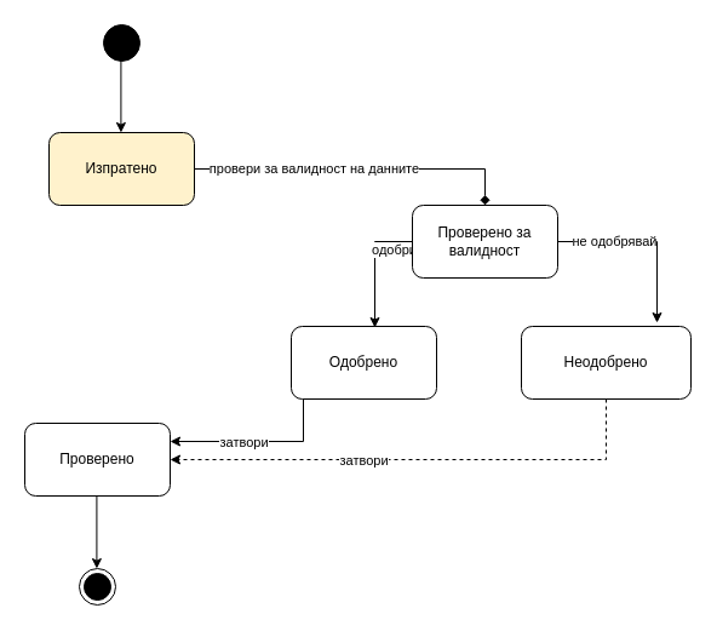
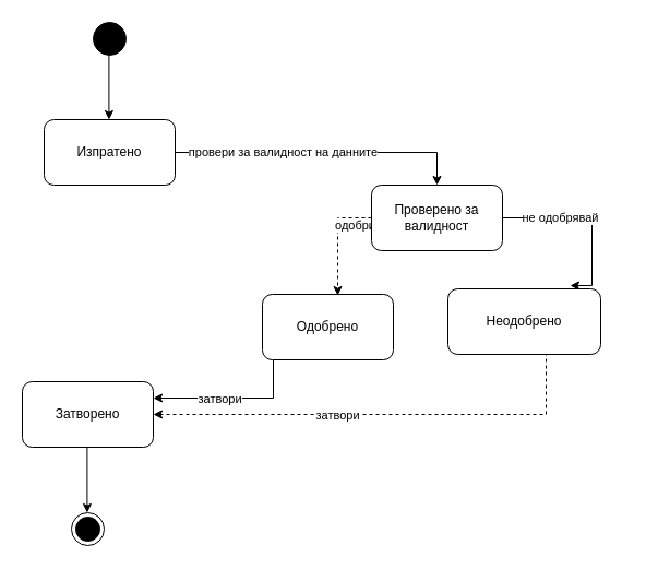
  <mxCell id="0" />
  <mxCell id="1" parent="0" />
- <mxCell id="2" style="edgeStyle=orthogonalEdgeStyle;rounded=0;orthogonalLoop=1;jettySize=auto;html=1;entryX=0.5;entryY=0;entryDx=0;entryDy=0;endArrow=diamond;" edge="1" parent="1" source="4" target="10"><mxGeometry relative="1" as="geometry" /></mxCell>
+ <mxCell id="2" style="edgeStyle=orthogonalEdgeStyle;rounded=0;orthogonalLoop=1;jettySize=auto;html=1;entryX=0.5;entryY=0;entryDx=0;entryDy=0;" edge="1" parent="1" source="4" target="10"><mxGeometry relative="1" as="geometry" /></mxCell>
  <mxCell id="3" value="провери за валидност на данните" style="edgeLabel;html=1;align=center;verticalAlign=middle;resizable=0;points=[];" vertex="1" connectable="0" parent="2"><mxGeometry x="-0.575" y="1" relative="1" as="geometry"><mxPoint x="41" as="offset" /></mxGeometry></mxCell>
- <mxCell id="4" value="Изпратено" style="rounded=1;whiteSpace=wrap;html=1;fillColor=#fff2cc;" vertex="1" parent="1"><mxGeometry x="40" y="109" width="120" height="60" as="geometry" /></mxCell>
- <mxCell id="5" value="Проверено" style="rounded=1;whiteSpace=wrap;html=1;" vertex="1" parent="1"><mxGeometry x="20" y="349" width="120" height="60" as="geometry" /></mxCell>
- <mxCell id="6" style="edgeStyle=orthogonalEdgeStyle;rounded=0;orthogonalLoop=1;jettySize=auto;html=1;exitX=0;exitY=0.5;exitDx=0;exitDy=0;entryX=0.575;entryY=0.017;entryDx=0;entryDy=0;entryPerimeter=0;" edge="1" parent="1" source="10" target="13"><mxGeometry relative="1" as="geometry" /></mxCell>
+ <mxCell id="4" value="Изпратено" style="rounded=1;whiteSpace=wrap;html=1;" vertex="1" parent="1"><mxGeometry x="40" y="109" width="120" height="60" as="geometry" /></mxCell>
+ <mxCell id="5" value="Затворено" style="rounded=1;whiteSpace=wrap;html=1;" vertex="1" parent="1"><mxGeometry x="20" y="349" width="120" height="60" as="geometry" /></mxCell>
+ <mxCell id="6" style="edgeStyle=orthogonalEdgeStyle;rounded=0;orthogonalLoop=1;jettySize=auto;html=1;exitX=0;exitY=0.5;exitDx=0;exitDy=0;entryX=0.575;entryY=0.017;entryDx=0;entryDy=0;entryPerimeter=0;dashed=1;" edge="1" parent="1" source="10" target="13"><mxGeometry relative="1" as="geometry" /></mxCell>
  <mxCell id="7" value="одобри" style="edgeLabel;html=1;align=center;verticalAlign=middle;resizable=0;points=[];" vertex="1" connectable="0" parent="6"><mxGeometry x="-0.27" y="2" relative="1" as="geometry"><mxPoint x="13" as="offset" /></mxGeometry></mxCell>
  <mxCell id="8" style="edgeStyle=orthogonalEdgeStyle;rounded=0;orthogonalLoop=1;jettySize=auto;html=1;exitX=1;exitY=0.5;exitDx=0;exitDy=0;entryX=0.8;entryY=-0.05;entryDx=0;entryDy=0;entryPerimeter=0;" edge="1" parent="1" source="10" target="16"><mxGeometry relative="1" as="geometry"><mxPoint x="460" y="199" as="sourcePoint" /><mxPoint x="540" y="259" as="targetPoint" /><Array as="points"><mxPoint x="542" y="199" /></Array></mxGeometry></mxCell>
  <mxCell id="9" value="не одобрявай" style="edgeLabel;html=1;align=center;verticalAlign=middle;resizable=0;points=[];" vertex="1" connectable="0" parent="8"><mxGeometry x="-0.256" y="1" relative="1" as="geometry"><mxPoint x="-9" as="offset" /></mxGeometry></mxCell>
  <mxCell id="10" value="Проверено за валидност" style="rounded=1;whiteSpace=wrap;html=1;" vertex="1" parent="1"><mxGeometry x="340" y="169" width="120" height="60" as="geometry" /></mxCell>
  <mxCell id="11" style="edgeStyle=orthogonalEdgeStyle;rounded=0;orthogonalLoop=1;jettySize=auto;html=1;entryX=1;entryY=0.25;entryDx=0;entryDy=0;" edge="1" parent="1" source="13" target="5"><mxGeometry relative="1" as="geometry"><Array as="points"><mxPoint x="250" y="364" /></Array></mxGeometry></mxCell>
  <mxCell id="12" value="затвори" style="edgeLabel;html=1;align=center;verticalAlign=middle;resizable=0;points=[];" vertex="1" connectable="0" parent="11"><mxGeometry x="0.21" y="3" relative="1" as="geometry"><mxPoint x="3" y="-3" as="offset" /></mxGeometry></mxCell>
  <mxCell id="13" value="Одобрено" style="rounded=1;whiteSpace=wrap;html=1;" vertex="1" parent="1"><mxGeometry x="240" y="269" width="120" height="60" as="geometry" /></mxCell>
  <mxCell id="14" style="edgeStyle=orthogonalEdgeStyle;rounded=0;orthogonalLoop=1;jettySize=auto;html=1;exitX=0.5;exitY=1;exitDx=0;exitDy=0;dashed=1;" edge="1" parent="1" source="16" target="5"><mxGeometry relative="1" as="geometry"><Array as="points"><mxPoint x="500" y="379" /></Array></mxGeometry></mxCell>
  <mxCell id="15" value="затвори" style="edgeLabel;html=1;align=center;verticalAlign=middle;resizable=0;points=[];" vertex="1" connectable="0" parent="14"><mxGeometry x="0.3" relative="1" as="geometry"><mxPoint x="16" as="offset" /></mxGeometry></mxCell>
- <mxCell id="16" value="Неодобрено" style="rounded=1;whiteSpace=wrap;html=1;" vertex="1" parent="1"><mxGeometry x="430" y="269" width="140" height="60" as="geometry" /></mxCell>
+ <mxCell id="16" value="Неодобрено" style="rounded=1;whiteSpace=wrap;html=1;" vertex="1" parent="1"><mxGeometry x="410" y="264" width="140" height="60" as="geometry" /></mxCell>
  <mxCell id="17" style="edgeStyle=orthogonalEdgeStyle;rounded=0;orthogonalLoop=1;jettySize=auto;html=1;entryX=0.5;entryY=0;entryDx=0;entryDy=0;" edge="1" parent="1"><mxGeometry relative="1" as="geometry"><mxPoint x="99.41" y="49" as="sourcePoint" /><mxPoint x="99.41" y="109" as="targetPoint" /></mxGeometry></mxCell>
  <mxCell id="18" value="" style="ellipse;fillColor=strokeColor;" vertex="1" parent="1"><mxGeometry x="85" y="20" width="30" height="30" as="geometry" /></mxCell>
  <mxCell id="19" value="" style="ellipse;html=1;shape=endState;fillColor=strokeColor;" vertex="1" parent="1"><mxGeometry x="65" y="469" width="30" height="30" as="geometry" /></mxCell>
  <mxCell id="20" style="rounded=0;orthogonalLoop=1;jettySize=auto;html=1;entryX=0.5;entryY=0;entryDx=0;entryDy=0;" edge="1" parent="1"><mxGeometry relative="1" as="geometry"><mxPoint x="79.41" y="409" as="sourcePoint" /><mxPoint x="79.41" y="469" as="targetPoint" /></mxGeometry></mxCell>
